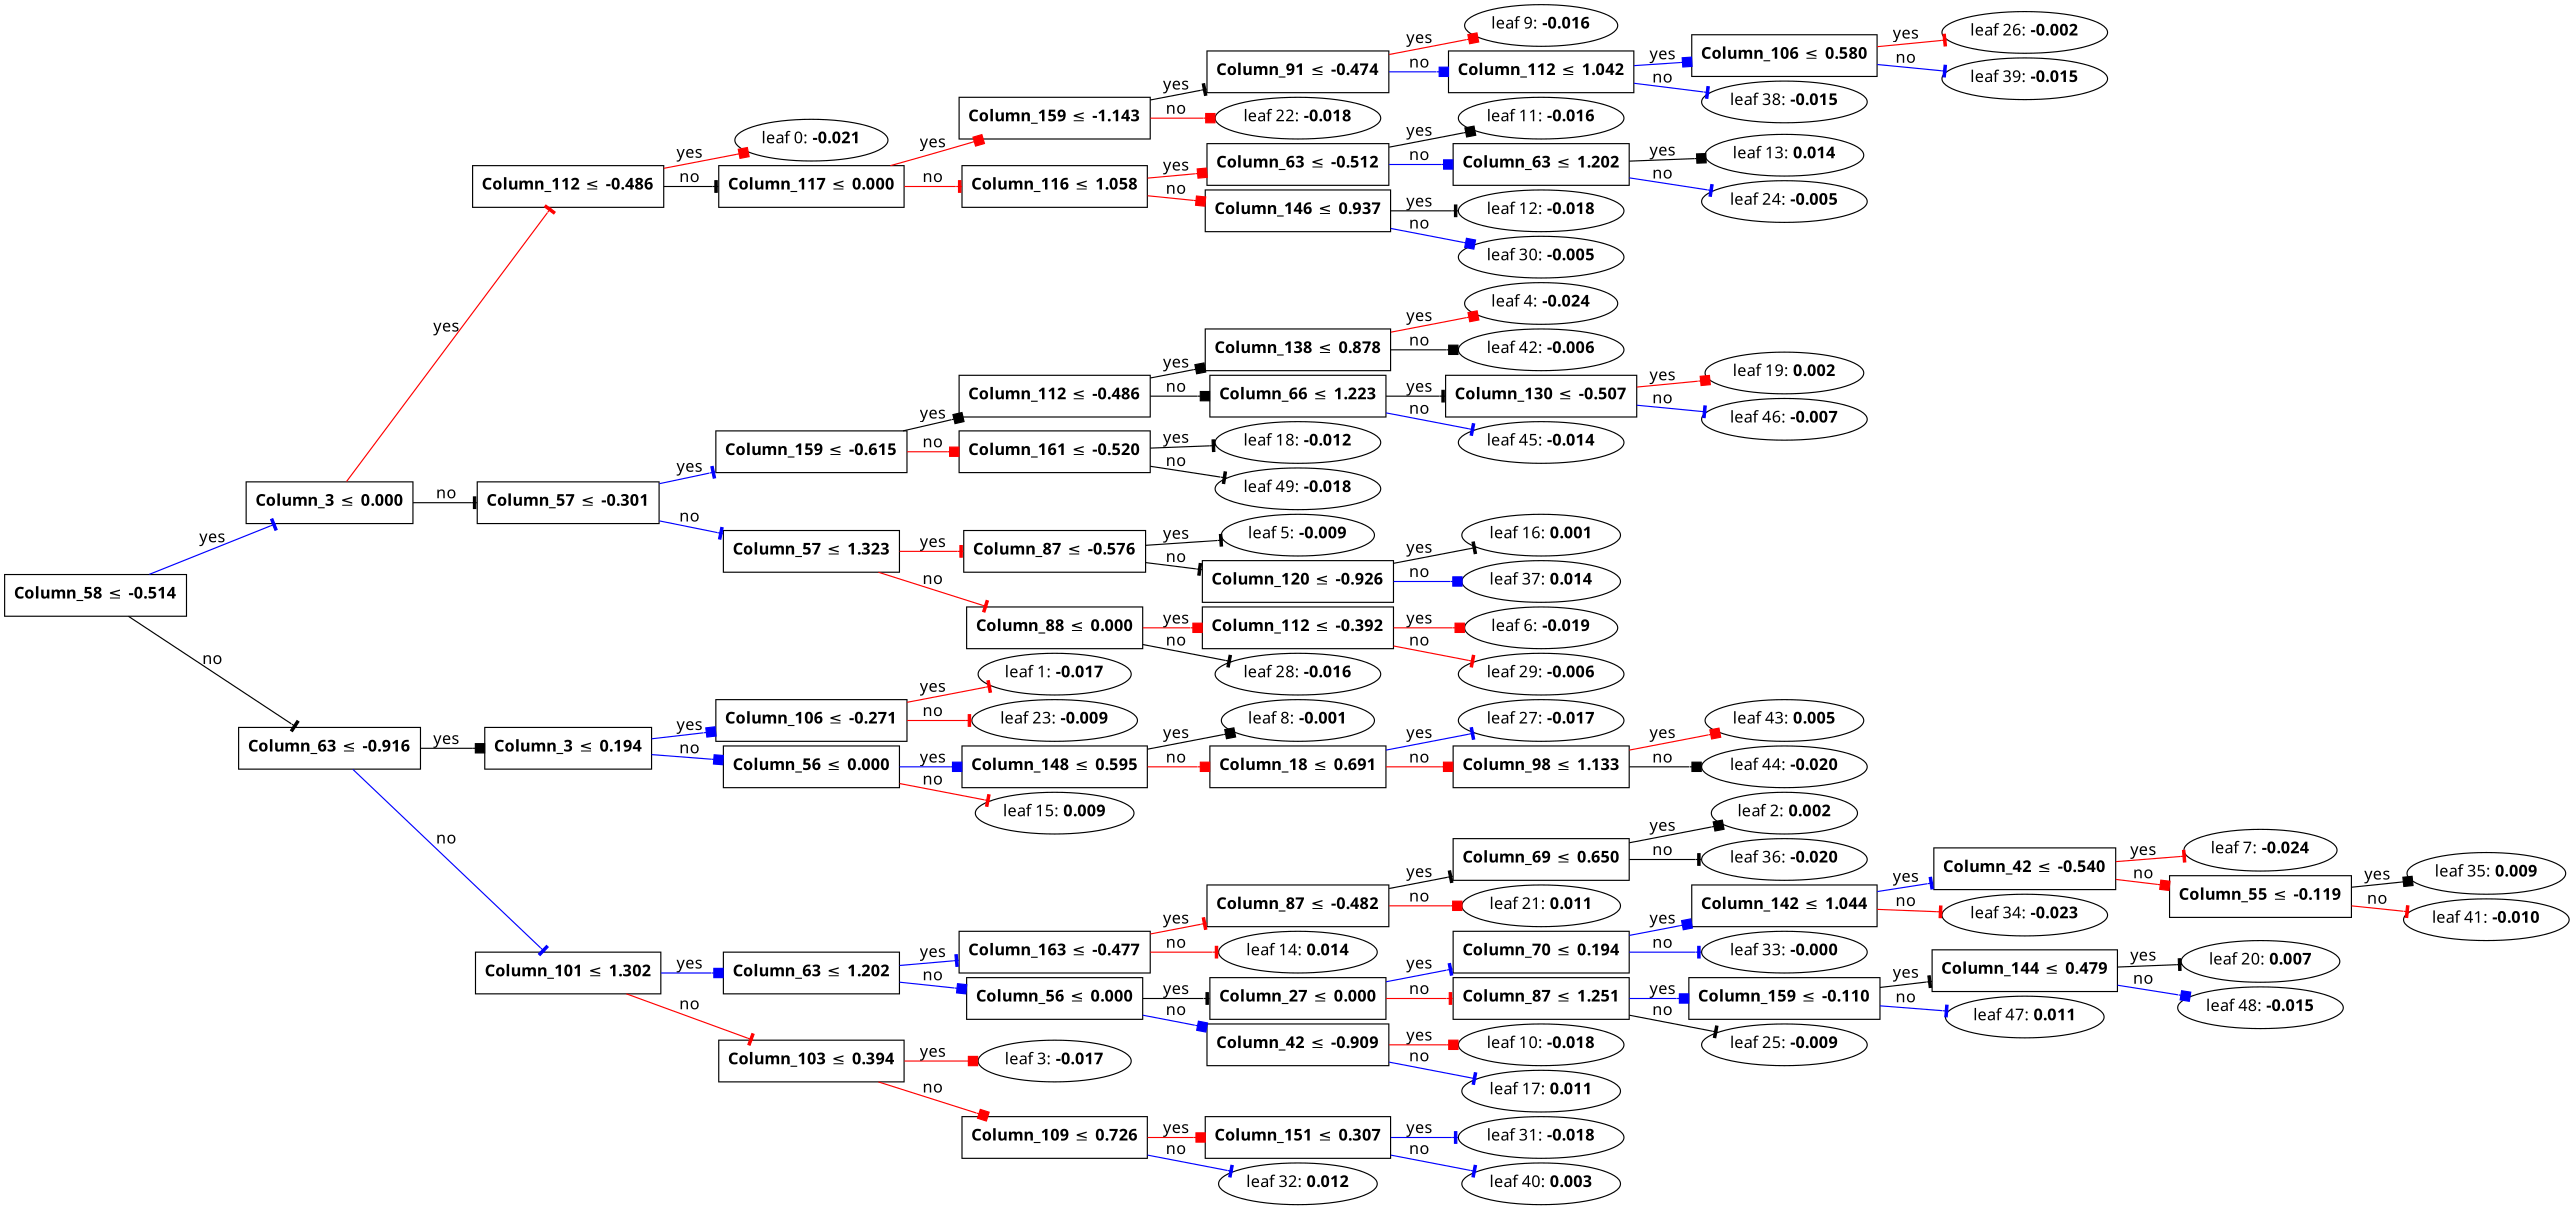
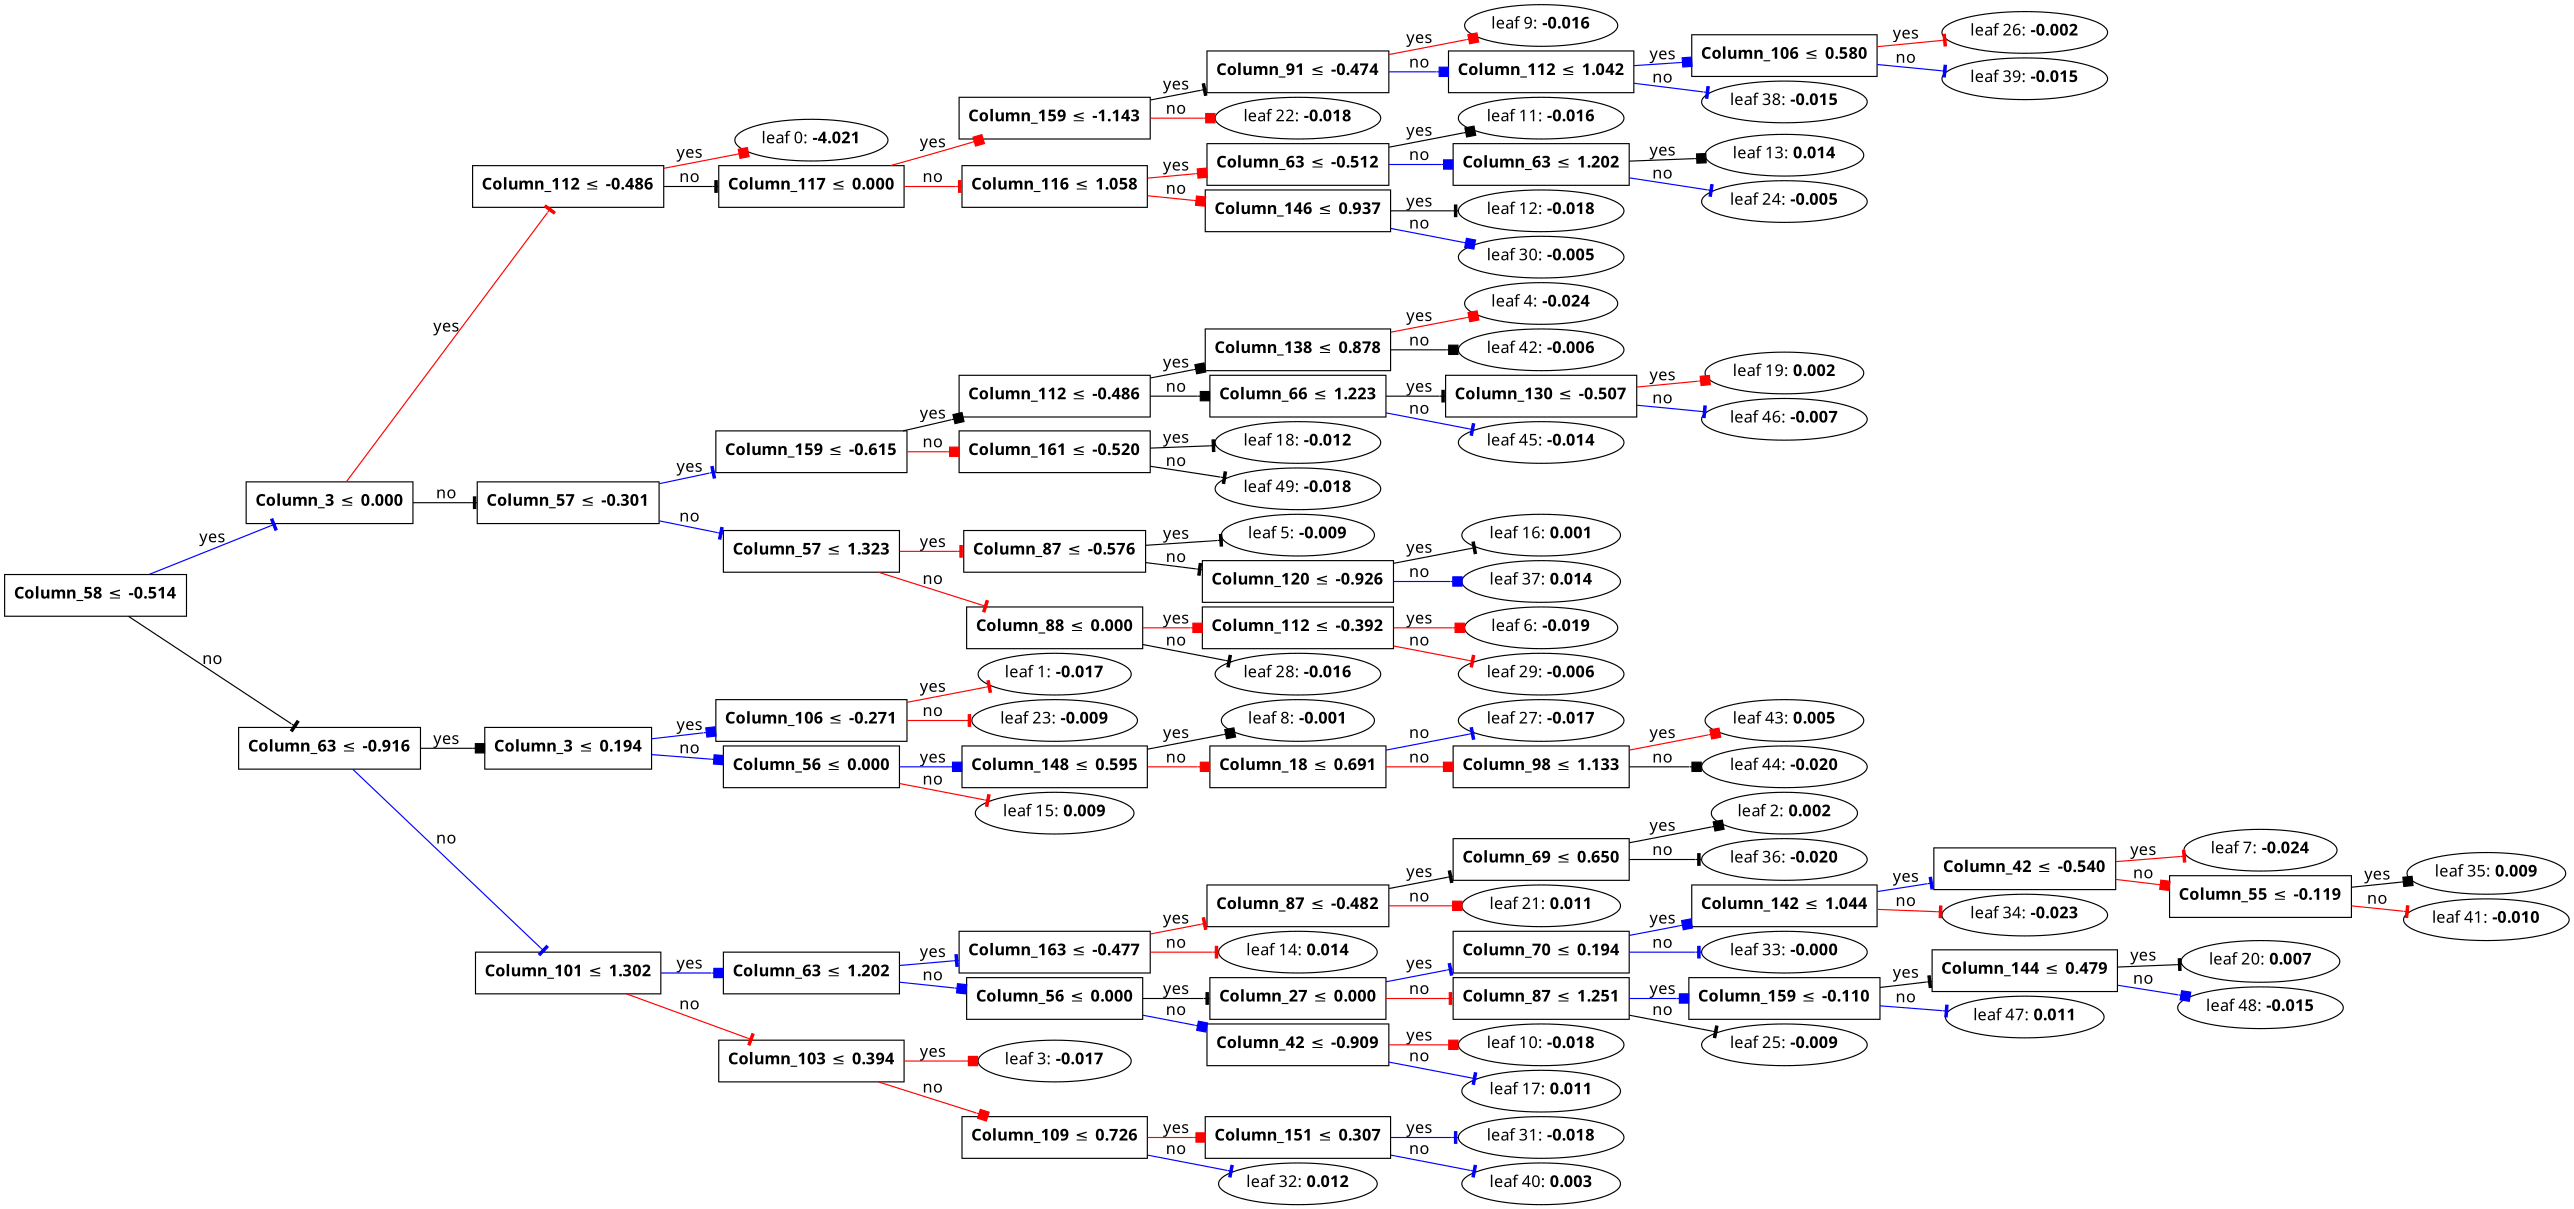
  digraph {
    fontname="Noto Sans"
    nodesep=0.05
    rankdir=LR
    ranksep=0.3
    node [fontname="Noto Sans"]
    edge [arrowhead=tee color=red fontname="Noto Sans"]
    n1 [fillcolor=white label=<<B>Column_58</B> &#8804; <B>-0.514</B>> shape=rectangle]
    n2 [fillcolor=white label=<<B>Column_3</B> &#8804; <B>0.000</B>> shape=rectangle]
    n3 [fillcolor=white label=<<B>Column_63</B> &#8804; <B>-0.916</B>> shape=rectangle]
    n4 [fillcolor=white label=<<B>Column_112</B> &#8804; <B>-0.486</B>> shape=rectangle]
    n5 [fillcolor=white label=<<B>Column_57</B> &#8804; <B>-0.301</B>> shape=rectangle]
    n6 [fillcolor=white label=<<B>Column_3</B> &#8804; <B>0.194</B>> shape=rectangle]
    n7 [fillcolor=white label=<<B>Column_101</B> &#8804; <B>1.302</B>> shape=rectangle]
-   n8 [label=<leaf 0: <B>-0.021</B>>]
+   n8 [label=<leaf 0: <B>-4.021</B>>]
    n9 [fillcolor=white label=<<B>Column_117</B> &#8804; <B>0.000</B>> shape=rectangle]
    n10 [fillcolor=white label=<<B>Column_159</B> &#8804; <B>-0.615</B>> shape=rectangle]
    n11 [fillcolor=white label=<<B>Column_57</B> &#8804; <B>1.323</B>> shape=rectangle]
    n12 [fillcolor=white label=<<B>Column_159</B> &#8804; <B>-1.143</B>> shape=rectangle]
    n13 [fillcolor=white label=<<B>Column_116</B> &#8804; <B>1.058</B>> shape=rectangle]
    n14 [fillcolor=white label=<<B>Column_91</B> &#8804; <B>-0.474</B>> shape=rectangle]
    n15 [label=<leaf 22: <B>-0.018</B>>]
    n16 [fillcolor=white label=<<B>Column_63</B> &#8804; <B>-0.512</B>> shape=rectangle]
    n17 [fillcolor=white label=<<B>Column_146</B> &#8804; <B>0.937</B>> shape=rectangle]
    n18 [label=<leaf 9: <B>-0.016</B>>]
    n19 [fillcolor=white label=<<B>Column_112</B> &#8804; <B>1.042</B>> shape=rectangle]
    n20 [fillcolor=white label=<<B>Column_106</B> &#8804; <B>0.580</B>> shape=rectangle]
    n21 [label=<leaf 38: <B>-0.015</B>>]
    n22 [label=<leaf 26: <B>-0.002</B>>]
    n23 [label=<leaf 39: <B>-0.015</B>>]
    n24 [label=<leaf 11: <B>-0.016</B>>]
    n25 [fillcolor=white label=<<B>Column_63</B> &#8804; <B>1.202</B>> shape=rectangle]
    n26 [label=<leaf 12: <B>-0.018</B>>]
    n27 [label=<leaf 30: <B>-0.005</B>>]
    n28 [label=<leaf 13: <B>0.014</B>>]
    n29 [label=<leaf 24: <B>-0.005</B>>]
    n30 [fillcolor=white label=<<B>Column_112</B> &#8804; <B>-0.486</B>> shape=rectangle]
    n31 [fillcolor=white label=<<B>Column_161</B> &#8804; <B>-0.520</B>> shape=rectangle]
    n32 [fillcolor=white label=<<B>Column_87</B> &#8804; <B>-0.576</B>> shape=rectangle]
    n33 [fillcolor=white label=<<B>Column_88</B> &#8804; <B>0.000</B>> shape=rectangle]
    n34 [fillcolor=white label=<<B>Column_138</B> &#8804; <B>0.878</B>> shape=rectangle]
    n35 [fillcolor=white label=<<B>Column_66</B> &#8804; <B>1.223</B>> shape=rectangle]
    n36 [label=<leaf 18: <B>-0.012</B>>]
    n37 [label=<leaf 49: <B>-0.018</B>>]
    n38 [label=<leaf 4: <B>-0.024</B>>]
    n39 [label=<leaf 42: <B>-0.006</B>>]
    n40 [fillcolor=white label=<<B>Column_130</B> &#8804; <B>-0.507</B>> shape=rectangle]
    n41 [label=<leaf 45: <B>-0.014</B>>]
    n42 [label=<leaf 19: <B>0.002</B>>]
    n43 [label=<leaf 46: <B>-0.007</B>>]
    n44 [label=<leaf 5: <B>-0.009</B>>]
    n45 [fillcolor=white label=<<B>Column_120</B> &#8804; <B>-0.926</B>> shape=rectangle]
    n46 [fillcolor=white label=<<B>Column_112</B> &#8804; <B>-0.392</B>> shape=rectangle]
    n47 [label=<leaf 28: <B>-0.016</B>>]
    n48 [label=<leaf 16: <B>0.001</B>>]
    n49 [label=<leaf 37: <B>0.014</B>>]
    n50 [label=<leaf 6: <B>-0.019</B>>]
    n51 [label=<leaf 29: <B>-0.006</B>>]
    n52 [fillcolor=white label=<<B>Column_106</B> &#8804; <B>-0.271</B>> shape=rectangle]
    n53 [fillcolor=white label=<<B>Column_56</B> &#8804; <B>0.000</B>> shape=rectangle]
    n54 [fillcolor=white label=<<B>Column_63</B> &#8804; <B>1.202</B>> shape=rectangle]
    n55 [fillcolor=white label=<<B>Column_103</B> &#8804; <B>0.394</B>> shape=rectangle]
    n56 [label=<leaf 1: <B>-0.017</B>>]
    n57 [label=<leaf 23: <B>-0.009</B>>]
    n58 [fillcolor=white label=<<B>Column_148</B> &#8804; <B>0.595</B>> shape=rectangle]
    n59 [label=<leaf 15: <B>0.009</B>>]
    n60 [label=<leaf 8: <B>-0.001</B>>]
    n61 [fillcolor=white label=<<B>Column_18</B> &#8804; <B>0.691</B>> shape=rectangle]
    n62 [label=<leaf 27: <B>-0.017</B>>]
    n63 [fillcolor=white label=<<B>Column_98</B> &#8804; <B>1.133</B>> shape=rectangle]
    n64 [label=<leaf 43: <B>0.005</B>>]
    n65 [label=<leaf 44: <B>-0.020</B>>]
    n66 [fillcolor=white label=<<B>Column_163</B> &#8804; <B>-0.477</B>> shape=rectangle]
    n67 [fillcolor=white label=<<B>Column_56</B> &#8804; <B>0.000</B>> shape=rectangle]
    n68 [label=<leaf 3: <B>-0.017</B>>]
    n69 [fillcolor=white label=<<B>Column_109</B> &#8804; <B>0.726</B>> shape=rectangle]
    n70 [fillcolor=white label=<<B>Column_87</B> &#8804; <B>-0.482</B>> shape=rectangle]
    n71 [label=<leaf 14: <B>0.014</B>>]
    n72 [fillcolor=white label=<<B>Column_27</B> &#8804; <B>0.000</B>> shape=rectangle]
    n73 [fillcolor=white label=<<B>Column_42</B> &#8804; <B>-0.909</B>> shape=rectangle]
    n74 [fillcolor=white label=<<B>Column_69</B> &#8804; <B>0.650</B>> shape=rectangle]
    n75 [label=<leaf 21: <B>0.011</B>>]
    n76 [label=<leaf 2: <B>0.002</B>>]
    n77 [label=<leaf 36: <B>-0.020</B>>]
    n78 [fillcolor=white label=<<B>Column_70</B> &#8804; <B>0.194</B>> shape=rectangle]
    n79 [fillcolor=white label=<<B>Column_87</B> &#8804; <B>1.251</B>> shape=rectangle]
    n80 [label=<leaf 10: <B>-0.018</B>>]
    n81 [label=<leaf 17: <B>0.011</B>>]
    n82 [fillcolor=white label=<<B>Column_142</B> &#8804; <B>1.044</B>> shape=rectangle]
    n83 [label=<leaf 33: <B>-0.000</B>>]
    n84 [fillcolor=white label=<<B>Column_159</B> &#8804; <B>-0.110</B>> shape=rectangle]
    n85 [label=<leaf 25: <B>-0.009</B>>]
    n86 [fillcolor=white label=<<B>Column_42</B> &#8804; <B>-0.540</B>> shape=rectangle]
    n87 [label=<leaf 34: <B>-0.023</B>>]
    n88 [label=<leaf 7: <B>-0.024</B>>]
    n89 [fillcolor=white label=<<B>Column_55</B> &#8804; <B>-0.119</B>> shape=rectangle]
    n90 [label=<leaf 35: <B>0.009</B>>]
    n91 [label=<leaf 41: <B>-0.010</B>>]
    n92 [fillcolor=white label=<<B>Column_144</B> &#8804; <B>0.479</B>> shape=rectangle]
    n93 [label=<leaf 47: <B>0.011</B>>]
    n94 [label=<leaf 20: <B>0.007</B>>]
    n95 [label=<leaf 48: <B>-0.015</B>>]
    n96 [fillcolor=white label=<<B>Column_151</B> &#8804; <B>0.307</B>> shape=rectangle]
    n97 [label=<leaf 32: <B>0.012</B>>]
    n98 [label=<leaf 31: <B>-0.018</B>>]
    n99 [label=<leaf 40: <B>0.003</B>>]
    n1 -> n2 [color=blue label=yes]
    n1 -> n3 [color=black label=no]
    n2 -> n4 [label=yes]
    n2 -> n5 [color=black label=no]
    n3 -> n6 [arrowhead=box color=black label=yes]
    n3 -> n7 [color=blue label=no]
    n4 -> n8 [arrowhead=box label=yes]
    n4 -> n9 [color=black label=no]
    n5 -> n10 [color=blue label=yes]
    n5 -> n11 [color=blue label=no]
    n6 -> n52 [arrowhead=box color=blue label=yes]
    n6 -> n53 [arrowhead=box color=blue label=no]
    n7 -> n54 [arrowhead=box color=blue label=yes]
    n7 -> n55 [label=no]
    n9 -> n12 [arrowhead=box label=yes]
    n9 -> n13 [label=no]
    n10 -> n30 [arrowhead=box color=black label=yes]
    n10 -> n31 [arrowhead=box label=no]
    n11 -> n32 [label=yes]
    n11 -> n33 [label=no]
    n12 -> n14 [color=black label=yes]
    n12 -> n15 [arrowhead=box label=no]
    n13 -> n16 [arrowhead=box label=yes]
    n13 -> n17 [arrowhead=box label=no]
    n14 -> n18 [arrowhead=box label=yes]
    n14 -> n19 [arrowhead=box color=blue label=no]
    n16 -> n24 [arrowhead=box color=black label=yes]
    n16 -> n25 [arrowhead=box color=blue label=no]
    n17 -> n26 [color=black label=yes]
    n17 -> n27 [arrowhead=box color=blue label=no]
    n19 -> n20 [arrowhead=box color=blue label=yes]
    n19 -> n21 [color=blue label=no]
    n20 -> n22 [label=yes]
    n20 -> n23 [color=blue label=no]
    n25 -> n28 [arrowhead=box color=black label=yes]
    n25 -> n29 [color=blue label=no]
    n30 -> n34 [arrowhead=box color=black label=yes]
    n30 -> n35 [arrowhead=box color=black label=no]
    n31 -> n36 [color=black label=yes]
    n31 -> n37 [color=black label=no]
    n32 -> n44 [color=black label=yes]
    n32 -> n45 [color=black label=no]
    n33 -> n46 [arrowhead=box label=yes]
    n33 -> n47 [color=black label=no]
    n34 -> n38 [arrowhead=box label=yes]
    n34 -> n39 [arrowhead=box color=black label=no]
    n35 -> n40 [color=black label=yes]
    n35 -> n41 [color=blue label=no]
    n40 -> n42 [arrowhead=box label=yes]
    n40 -> n43 [color=blue label=no]
    n45 -> n48 [color=black label=yes]
    n45 -> n49 [arrowhead=box color=blue label=no]
    n46 -> n50 [arrowhead=box label=yes]
    n46 -> n51 [label=no]
    n52 -> n56 [label=yes]
    n52 -> n57 [label=no]
    n53 -> n58 [arrowhead=box color=blue label=yes]
    n53 -> n59 [label=no]
    n54 -> n66 [color=blue label=yes]
    n54 -> n67 [arrowhead=box color=blue label=no]
    n55 -> n68 [arrowhead=box label=yes]
    n55 -> n69 [arrowhead=box label=no]
    n58 -> n60 [arrowhead=box color=black label=yes]
    n58 -> n61 [arrowhead=box label=no]
-   n61 -> n62 [color=blue label=yes]
+   n61 -> n62 [color=blue label=no]
    n61 -> n63 [arrowhead=box label=no]
    n63 -> n64 [arrowhead=box label=yes]
    n63 -> n65 [arrowhead=box color=black label=no]
    n66 -> n70 [label=yes]
    n66 -> n71 [label=no]
    n67 -> n72 [color=black label=yes]
    n67 -> n73 [arrowhead=box color=blue label=no]
    n69 -> n96 [arrowhead=box label=yes]
    n69 -> n97 [color=blue label=no]
    n70 -> n74 [color=black label=yes]
    n70 -> n75 [arrowhead=box label=no]
    n72 -> n78 [color=blue label=yes]
    n72 -> n79 [label=no]
    n73 -> n80 [arrowhead=box label=yes]
    n73 -> n81 [color=blue label=no]
    n74 -> n76 [arrowhead=box color=black label=yes]
    n74 -> n77 [color=black label=no]
    n78 -> n82 [arrowhead=box color=blue label=yes]
    n78 -> n83 [color=blue label=no]
    n79 -> n84 [arrowhead=box color=blue label=yes]
    n79 -> n85 [color=black label=no]
    n82 -> n86 [color=blue label=yes]
    n82 -> n87 [label=no]
    n84 -> n92 [color=black label=yes]
    n84 -> n93 [color=blue label=no]
    n86 -> n88 [label=yes]
    n86 -> n89 [arrowhead=box label=no]
    n89 -> n90 [arrowhead=box color=black label=yes]
    n89 -> n91 [label=no]
    n92 -> n94 [color=black label=yes]
    n92 -> n95 [arrowhead=box color=blue label=no]
    n96 -> n98 [color=blue label=yes]
    n96 -> n99 [color=blue label=no]
  }
